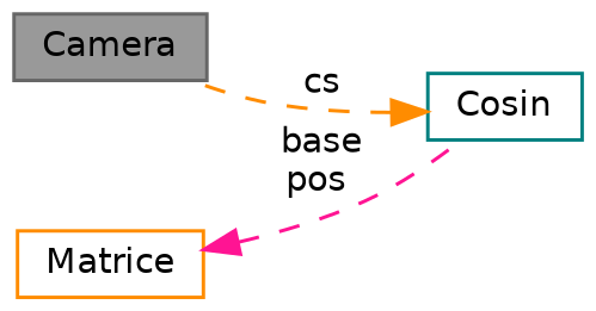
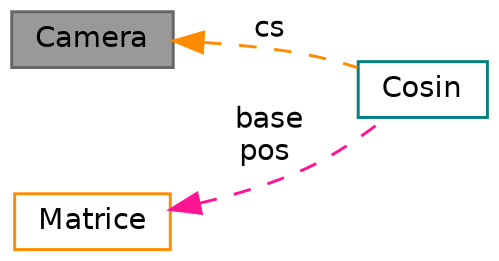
  digraph {
    rankdir=LR
    node [fillcolor=white fontname=Helvetica fontsize=10 shape=box style=filled]
    edge [dir=back fontname=Helvetica fontsize=10 labelfontname=Helvetica labelfontsize=10 style=dashed]
    n1 [color=gray40 fillcolor=grey60 fontcolor=black height=0.2 label=Camera width=0.4]
    n2 [color=darkorange height=0.2 label=Matrice width=0.4]
    n3 [color=teal height=0.2 label=Cosin width=0.4]
    n2 -> n3 [color=deeppink label=" base\npos"]
-   n3 -> n1 [color=darkorange label=" cs"]
+   n1 -> n3 [color=darkorange label=" cs"]
  }
